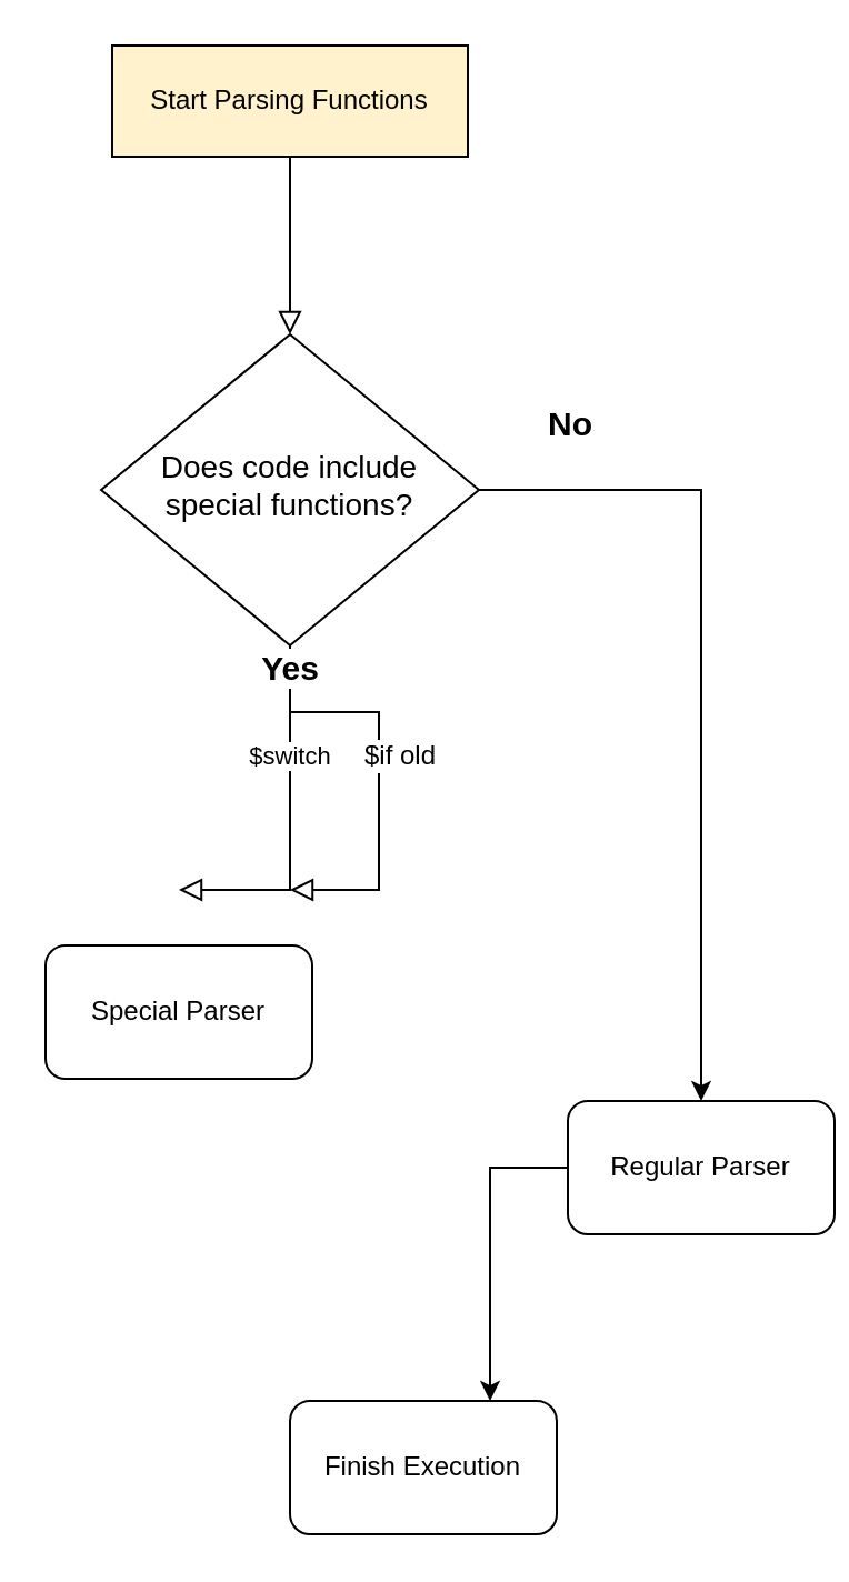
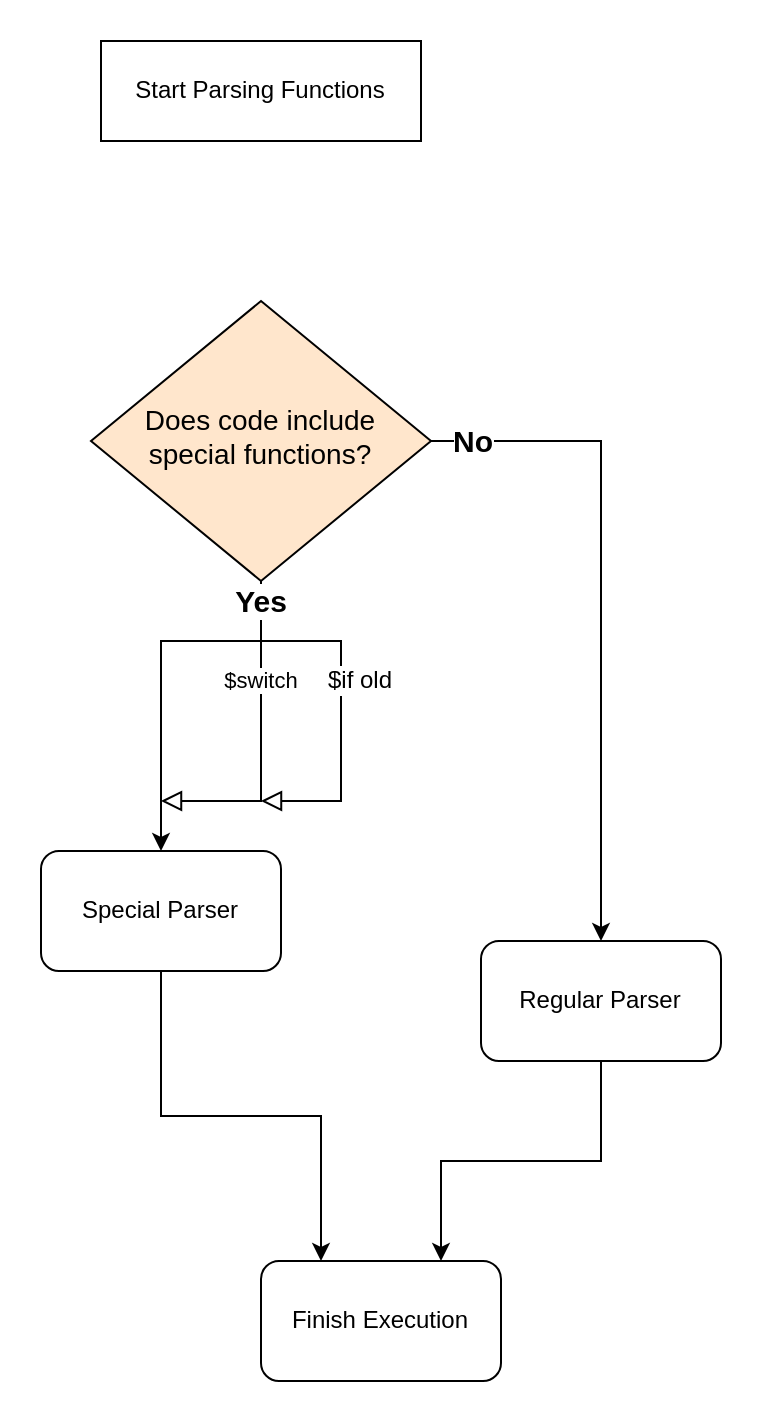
  <mxCell id="0" />
  <mxCell id="1" parent="0" />
- <mxCell id="2" value="" style="rounded=0;html=1;jettySize=auto;orthogonalLoop=1;fontSize=11;endArrow=block;endFill=0;endSize=8;strokeWidth=1;shadow=0;labelBackgroundColor=none;edgeStyle=orthogonalEdgeStyle;" parent="1" source="3" target="7" edge="1"><mxGeometry relative="1" as="geometry"><Array as="points"><mxPoint x="130" y="90" /><mxPoint x="130" y="90" /></Array></mxGeometry></mxCell>
- <mxCell id="3" value="Start Parsing Functions" style="rounded=0;whiteSpace=wrap;html=1;fontSize=12;glass=0;strokeWidth=1;shadow=0;fillColor=#fff2cc;" parent="1" vertex="1"><mxGeometry x="50" y="20" width="160" height="50" as="geometry" /></mxCell>
+ <mxCell id="3" value="Start Parsing Functions" style="rounded=0;whiteSpace=wrap;html=1;fontSize=12;glass=0;strokeWidth=1;shadow=0;" parent="1" vertex="1"><mxGeometry x="50" y="20" width="160" height="50" as="geometry" /></mxCell>
  <mxCell id="4" value="$switch" style="rounded=0;html=1;jettySize=auto;orthogonalLoop=1;fontSize=11;endArrow=block;endFill=0;endSize=8;strokeWidth=1;shadow=0;labelBackgroundColor=default;edgeStyle=orthogonalEdgeStyle;exitX=0.5;exitY=1;exitDx=0;exitDy=0;" parent="1" source="7" edge="1"><mxGeometry x="-0.375" relative="1" as="geometry"><mxPoint as="offset" /><mxPoint x="80" y="400" as="targetPoint" /><Array as="points"><mxPoint x="130" y="290" /><mxPoint x="130" y="400" /></Array></mxGeometry></mxCell>
  <mxCell id="5" value="" style="edgeStyle=orthogonalEdgeStyle;rounded=0;orthogonalLoop=1;jettySize=auto;html=1;" edge="1" parent="1" source="7" target="13"><mxGeometry relative="1" as="geometry" /></mxCell>
- <mxCell id="7" value="&lt;font style=&quot;font-size: 14px;&quot;&gt;Does code include special functions?&lt;/font&gt;" style="rhombus;whiteSpace=wrap;html=1;shadow=0;fontFamily=Helvetica;fontSize=12;align=center;strokeWidth=1;spacing=6;spacingTop=-4;rounded=0;" parent="1" vertex="1"><mxGeometry x="45" y="150" width="170" height="140" as="geometry" /></mxCell>
+ <mxCell id="6" style="edgeStyle=orthogonalEdgeStyle;rounded=0;orthogonalLoop=1;jettySize=auto;html=1;entryX=0.5;entryY=0;entryDx=0;entryDy=0;" edge="1" parent="1" source="7" target="9"><mxGeometry relative="1" as="geometry"><Array as="points"><mxPoint x="130" y="320" /><mxPoint x="80" y="320" /></Array></mxGeometry></mxCell>
+ <mxCell id="7" value="&lt;font style=&quot;font-size: 14px;&quot;&gt;Does code include special functions?&lt;/font&gt;" style="rhombus;whiteSpace=wrap;html=1;shadow=0;fontFamily=Helvetica;fontSize=12;align=center;strokeWidth=1;spacing=6;spacingTop=-4;rounded=0;fillColor=#ffe6cc;" parent="1" vertex="1"><mxGeometry x="45" y="150" width="170" height="140" as="geometry" /></mxCell>
+ <mxCell id="8" style="edgeStyle=orthogonalEdgeStyle;rounded=0;orthogonalLoop=1;jettySize=auto;html=1;entryX=0.25;entryY=0;entryDx=0;entryDy=0;" edge="1" parent="1" source="9" target="14"><mxGeometry relative="1" as="geometry" /></mxCell>
  <mxCell id="9" value="Special Parser" style="rounded=1;whiteSpace=wrap;html=1;" vertex="1" parent="1"><mxGeometry x="20" y="425" width="120" height="60" as="geometry" /></mxCell>
  <mxCell id="10" value="$if" style="rounded=0;html=1;jettySize=auto;orthogonalLoop=1;fontSize=11;endArrow=block;endFill=0;endSize=8;strokeWidth=1;shadow=0;labelBackgroundColor=default;edgeStyle=orthogonalEdgeStyle;" edge="1" parent="1"><mxGeometry x="-0.25" relative="1" as="geometry"><mxPoint as="offset" /><mxPoint x="130" y="320" as="sourcePoint" /><mxPoint x="130" y="400" as="targetPoint" /><Array as="points"><mxPoint x="170" y="320" /></Array></mxGeometry></mxCell>
- <mxCell id="11" value="No" style="text;strokeColor=none;fillColor=none;html=1;fontSize=15;fontStyle=1;verticalAlign=middle;align=center;labelBackgroundColor=default;" vertex="1" parent="1"><mxGeometry x="242.5" y="180" width="27.5" height="20" as="geometry" /></mxCell>
+ <mxCell id="11" value="No" style="text;strokeColor=none;fillColor=none;html=1;fontSize=15;fontStyle=1;verticalAlign=middle;align=center;labelBackgroundColor=default;" vertex="1" parent="1"><mxGeometry x="222.5" y="210" width="27.5" height="20" as="geometry" /></mxCell>
  <mxCell id="12" style="edgeStyle=orthogonalEdgeStyle;rounded=0;orthogonalLoop=1;jettySize=auto;html=1;entryX=0.75;entryY=0;entryDx=0;entryDy=0;" edge="1" parent="1" source="13" target="14"><mxGeometry relative="1" as="geometry" /></mxCell>
- <mxCell id="13" value="Regular Parser" style="rounded=1;whiteSpace=wrap;html=1;" vertex="1" parent="1"><mxGeometry x="255" y="495" width="120" height="60" as="geometry" /></mxCell>
+ <mxCell id="13" value="Regular Parser" style="rounded=1;whiteSpace=wrap;html=1;" vertex="1" parent="1"><mxGeometry x="240" y="470" width="120" height="60" as="geometry" /></mxCell>
  <mxCell id="14" value="Finish Execution" style="whiteSpace=wrap;html=1;rounded=1;" vertex="1" parent="1"><mxGeometry x="130" y="630" width="120" height="60" as="geometry" /></mxCell>
  <mxCell id="15" value="Yes" style="text;strokeColor=none;fillColor=none;html=1;fontSize=15;fontStyle=1;verticalAlign=middle;align=center;labelBackgroundColor=default;" vertex="1" parent="1"><mxGeometry x="116.25" y="290" width="27.5" height="20" as="geometry" /></mxCell>
  <mxCell id="16" value="$if old" style="text;html=1;align=center;verticalAlign=middle;whiteSpace=wrap;rounded=0;labelBackgroundColor=default;" vertex="1" parent="1"><mxGeometry x="160" y="330" width="40" height="20" as="geometry" /></mxCell>
